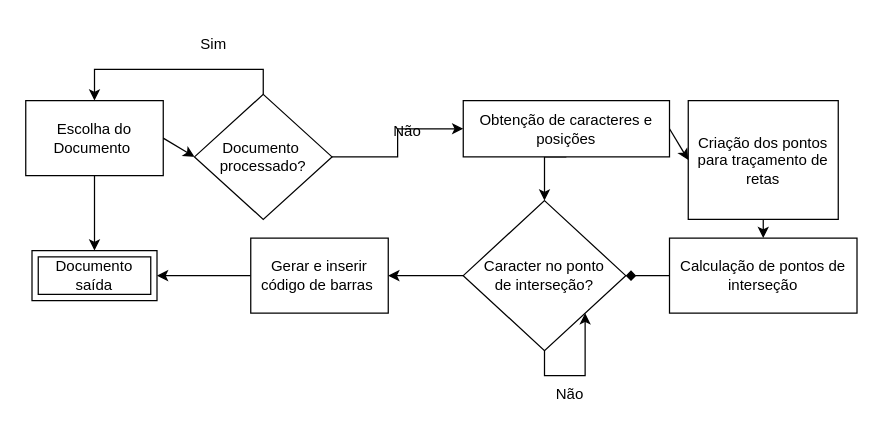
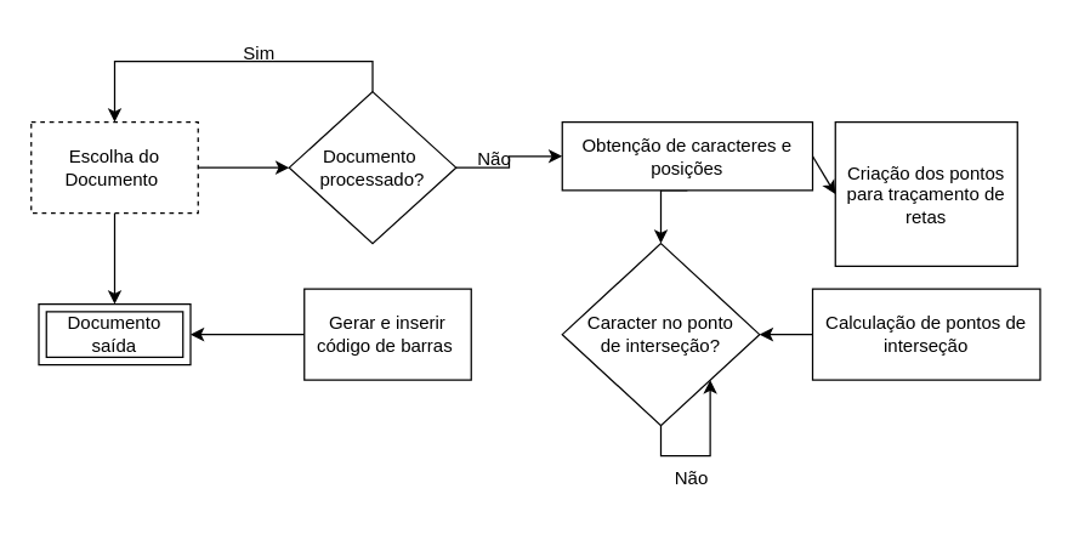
  <mxCell id="0" />
  <mxCell id="1" parent="0" />
  <mxCell id="2" style="edgeStyle=orthogonalEdgeStyle;rounded=0;orthogonalLoop=1;jettySize=auto;html=1;exitX=0.5;exitY=1;exitDx=0;exitDy=0;" edge="1" parent="1" source="3" target="23"><mxGeometry relative="1" as="geometry" /></mxCell>
- <mxCell id="3" value="Escolha do Documento&amp;nbsp;" style="rounded=0;whiteSpace=wrap;html=1;" vertex="1" parent="1"><mxGeometry x="20" y="80" width="110" height="60" as="geometry" /></mxCell>
+ <mxCell id="3" value="Escolha do Documento&amp;nbsp;" style="rounded=0;whiteSpace=wrap;html=1;dashed=1;" vertex="1" parent="1"><mxGeometry x="20" y="80" width="110" height="60" as="geometry" /></mxCell>
  <mxCell id="4" value="" style="endArrow=classic;html=1;rounded=0;exitX=1;exitY=0.5;exitDx=0;exitDy=0;entryX=0;entryY=0.5;entryDx=0;entryDy=0;" edge="1" parent="1" source="3" target="12"><mxGeometry width="50" height="50" relative="1" as="geometry"><mxPoint x="140" y="120" as="sourcePoint" /><mxPoint x="210" y="110" as="targetPoint" /></mxGeometry></mxCell>
  <mxCell id="5" style="edgeStyle=orthogonalEdgeStyle;rounded=0;orthogonalLoop=1;jettySize=auto;html=1;exitX=0.5;exitY=1;exitDx=0;exitDy=0;entryX=0.5;entryY=0;entryDx=0;entryDy=0;" edge="1" parent="1" source="6" target="20"><mxGeometry relative="1" as="geometry" /></mxCell>
  <mxCell id="6" value="Obtenção de caracteres e posições" style="rounded=0;whiteSpace=wrap;html=1;" vertex="1" parent="1"><mxGeometry x="370" y="80" width="165" height="45" as="geometry" /></mxCell>
- <mxCell id="7" style="edgeStyle=orthogonalEdgeStyle;rounded=0;orthogonalLoop=1;jettySize=auto;html=1;exitX=0.5;exitY=1;exitDx=0;exitDy=0;entryX=0.5;entryY=0;entryDx=0;entryDy=0;" edge="1" parent="1" source="8" target="16"><mxGeometry relative="1" as="geometry"><mxPoint x="610" y="190" as="targetPoint" /></mxGeometry></mxCell>
  <mxCell id="8" value="Criação dos pontos para traçamento de retas" style="rounded=0;whiteSpace=wrap;html=1;" vertex="1" parent="1"><mxGeometry x="550" y="80" width="120" height="95" as="geometry" /></mxCell>
  <mxCell id="9" value="" style="endArrow=classic;html=1;rounded=0;entryX=0;entryY=0.5;entryDx=0;entryDy=0;exitX=1;exitY=0.5;exitDx=0;exitDy=0;" edge="1" parent="1" source="6" target="8"><mxGeometry width="50" height="50" relative="1" as="geometry"><mxPoint x="490" y="260" as="sourcePoint" /><mxPoint x="540" y="210" as="targetPoint" /></mxGeometry></mxCell>
  <mxCell id="10" style="edgeStyle=orthogonalEdgeStyle;rounded=0;orthogonalLoop=1;jettySize=auto;html=1;exitX=0.5;exitY=0;exitDx=0;exitDy=0;entryX=0.5;entryY=0;entryDx=0;entryDy=0;" edge="1" parent="1" source="12" target="3"><mxGeometry relative="1" as="geometry" /></mxCell>
  <mxCell id="11" style="edgeStyle=orthogonalEdgeStyle;rounded=0;orthogonalLoop=1;jettySize=auto;html=1;exitX=1;exitY=0.5;exitDx=0;exitDy=0;entryX=0;entryY=0.5;entryDx=0;entryDy=0;" edge="1" parent="1" source="12" target="6"><mxGeometry relative="1" as="geometry" /></mxCell>
- <mxCell id="12" value="Documento&amp;nbsp;&lt;br&gt;processado?" style="rhombus;whiteSpace=wrap;html=1;" vertex="1" parent="1"><mxGeometry x="155" y="75" width="110" height="100" as="geometry" /></mxCell>
+ <mxCell id="12" value="Documento&amp;nbsp;&lt;br&gt;processado?" style="rhombus;whiteSpace=wrap;html=1;" vertex="1" parent="1"><mxGeometry x="190" y="60" width="110" height="100" as="geometry" /></mxCell>
  <mxCell id="13" value="Sim" style="text;html=1;align=center;verticalAlign=middle;resizable=0;points=[];autosize=1;strokeColor=none;fillColor=none;" vertex="1" parent="1"><mxGeometry x="150" y="20" width="40" height="30" as="geometry" /></mxCell>
  <mxCell id="14" value="Não" style="text;html=1;align=center;verticalAlign=middle;resizable=0;points=[];autosize=1;strokeColor=none;fillColor=none;" vertex="1" parent="1"><mxGeometry x="300" y="90" width="50" height="30" as="geometry" /></mxCell>
- <mxCell id="15" style="edgeStyle=orthogonalEdgeStyle;rounded=0;orthogonalLoop=1;jettySize=auto;html=1;exitX=0;exitY=0.5;exitDx=0;exitDy=0;entryX=1;entryY=0.5;entryDx=0;entryDy=0;endArrow=diamond;" edge="1" parent="1" source="16" target="20"><mxGeometry relative="1" as="geometry" /></mxCell>
+ <mxCell id="15" style="edgeStyle=orthogonalEdgeStyle;rounded=0;orthogonalLoop=1;jettySize=auto;html=1;exitX=0;exitY=0.5;exitDx=0;exitDy=0;entryX=1;entryY=0.5;entryDx=0;entryDy=0;" edge="1" parent="1" source="16" target="20"><mxGeometry relative="1" as="geometry" /></mxCell>
  <mxCell id="16" value="Calculação de pontos de interseção" style="rounded=0;whiteSpace=wrap;html=1;" vertex="1" parent="1"><mxGeometry x="535" y="190" width="150" height="60" as="geometry" /></mxCell>
  <mxCell id="17" style="edgeStyle=orthogonalEdgeStyle;rounded=0;orthogonalLoop=1;jettySize=auto;html=1;exitX=0;exitY=0.5;exitDx=0;exitDy=0;entryX=1;entryY=0.5;entryDx=0;entryDy=0;" edge="1" parent="1" source="18" target="23"><mxGeometry relative="1" as="geometry" /></mxCell>
  <mxCell id="18" value="Gerar e inserir código de barras&amp;nbsp;" style="rounded=0;whiteSpace=wrap;html=1;" vertex="1" parent="1"><mxGeometry x="200" y="190" width="110" height="60" as="geometry" /></mxCell>
- <mxCell id="19" style="edgeStyle=orthogonalEdgeStyle;rounded=0;orthogonalLoop=1;jettySize=auto;html=1;exitX=0;exitY=0.5;exitDx=0;exitDy=0;entryX=1;entryY=0.5;entryDx=0;entryDy=0;" edge="1" parent="1" source="20" target="18"><mxGeometry relative="1" as="geometry" /></mxCell>
  <mxCell id="20" value="Caracter no ponto&lt;br&gt;de interseção?" style="rhombus;whiteSpace=wrap;html=1;" vertex="1" parent="1"><mxGeometry x="370" y="160" width="130" height="120" as="geometry" /></mxCell>
  <mxCell id="21" style="edgeStyle=orthogonalEdgeStyle;rounded=0;orthogonalLoop=1;jettySize=auto;html=1;exitX=0.5;exitY=1;exitDx=0;exitDy=0;entryX=1;entryY=1;entryDx=0;entryDy=0;" edge="1" parent="1" source="20" target="20"><mxGeometry relative="1" as="geometry" /></mxCell>
  <mxCell id="22" value="Não" style="text;html=1;align=center;verticalAlign=middle;resizable=0;points=[];autosize=1;strokeColor=none;fillColor=none;" vertex="1" parent="1"><mxGeometry x="430" y="300" width="50" height="30" as="geometry" /></mxCell>
  <mxCell id="23" value="Documento saída" style="shape=ext;margin=3;double=1;whiteSpace=wrap;html=1;align=center;" vertex="1" parent="1"><mxGeometry x="25" y="200" width="100" height="40" as="geometry" /></mxCell>
